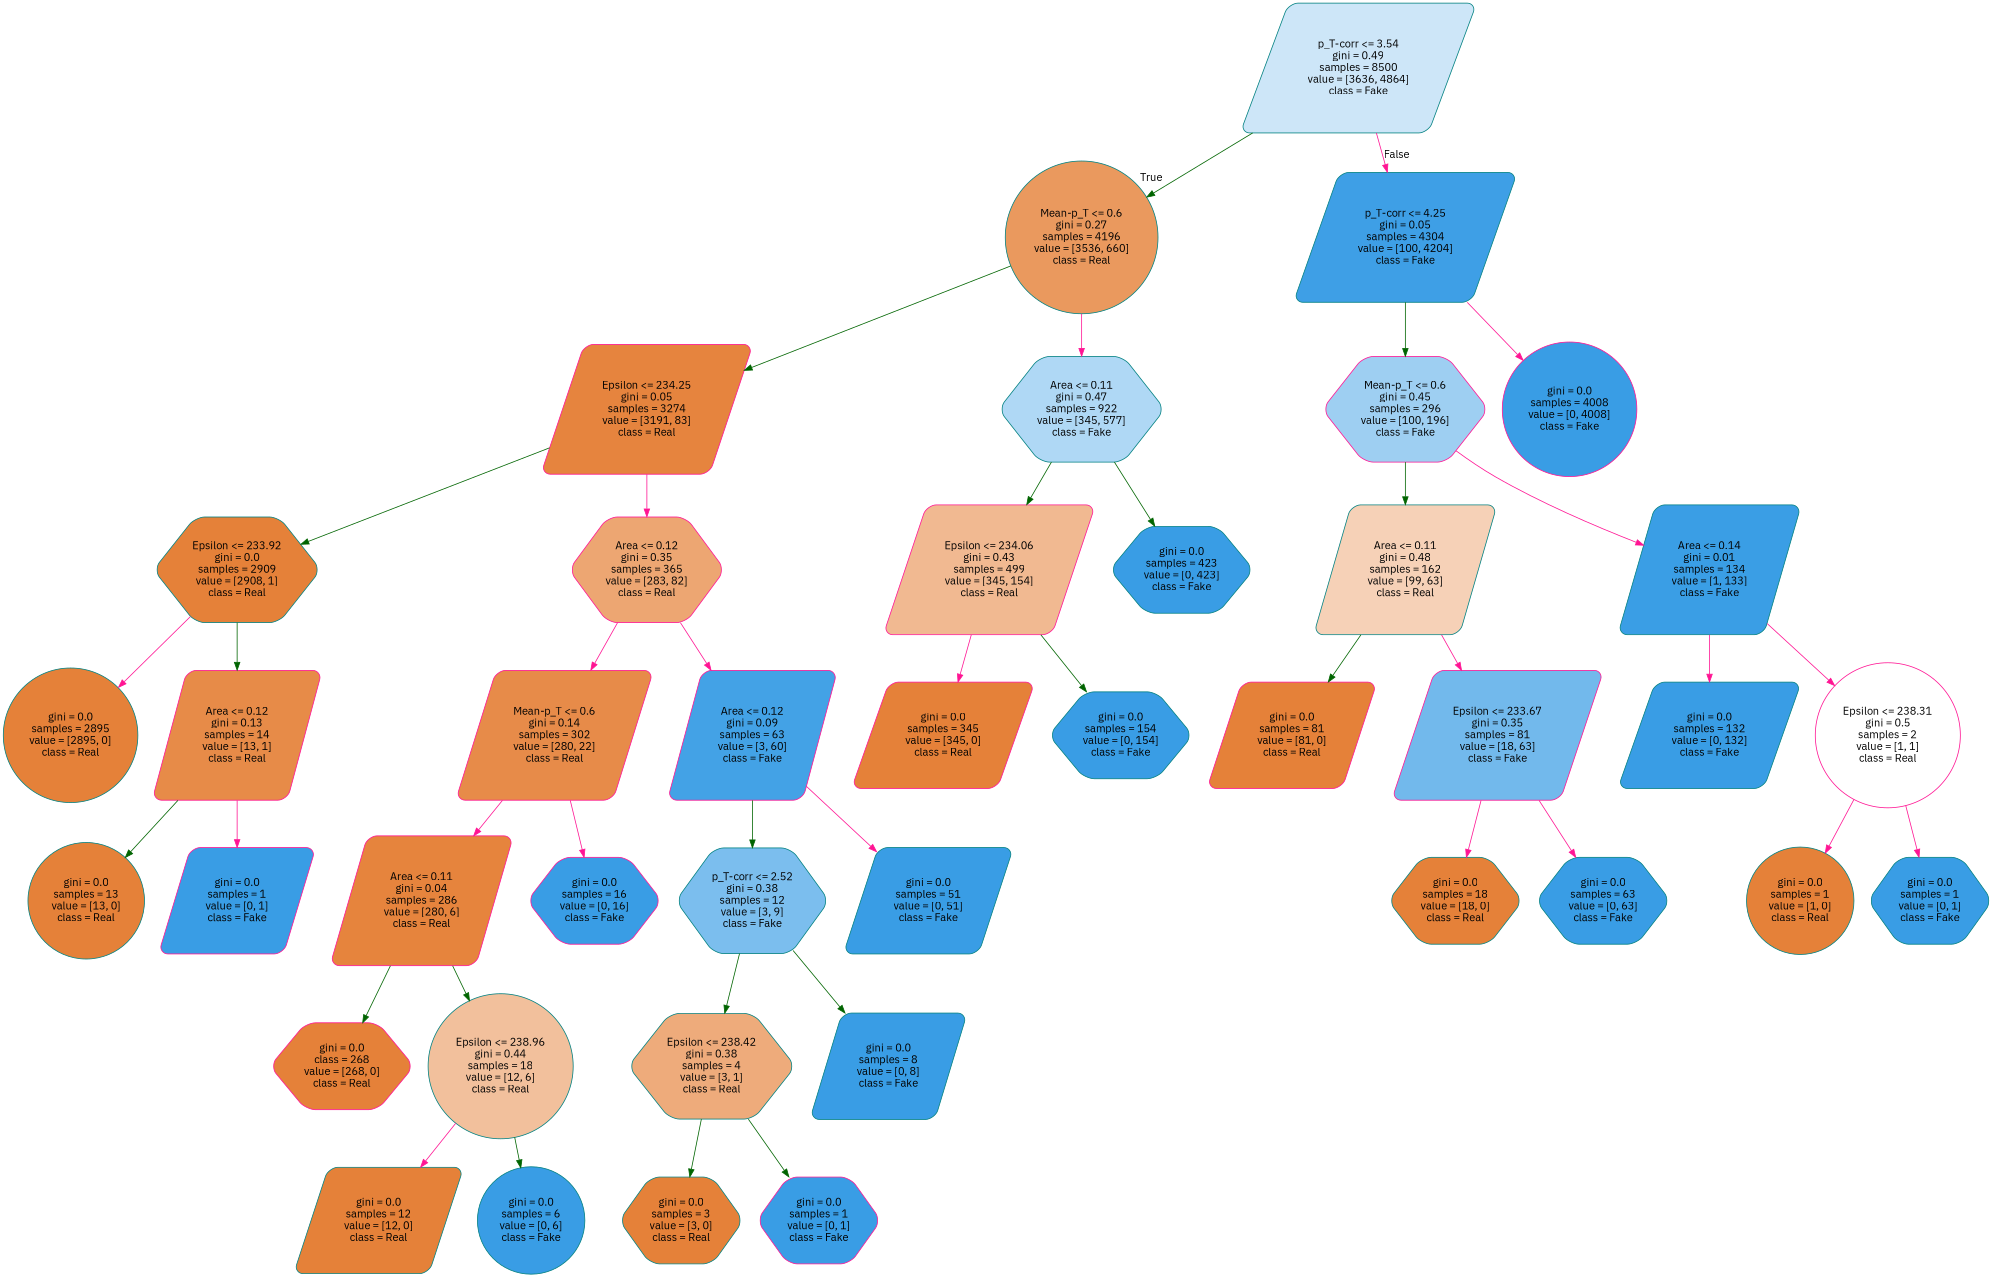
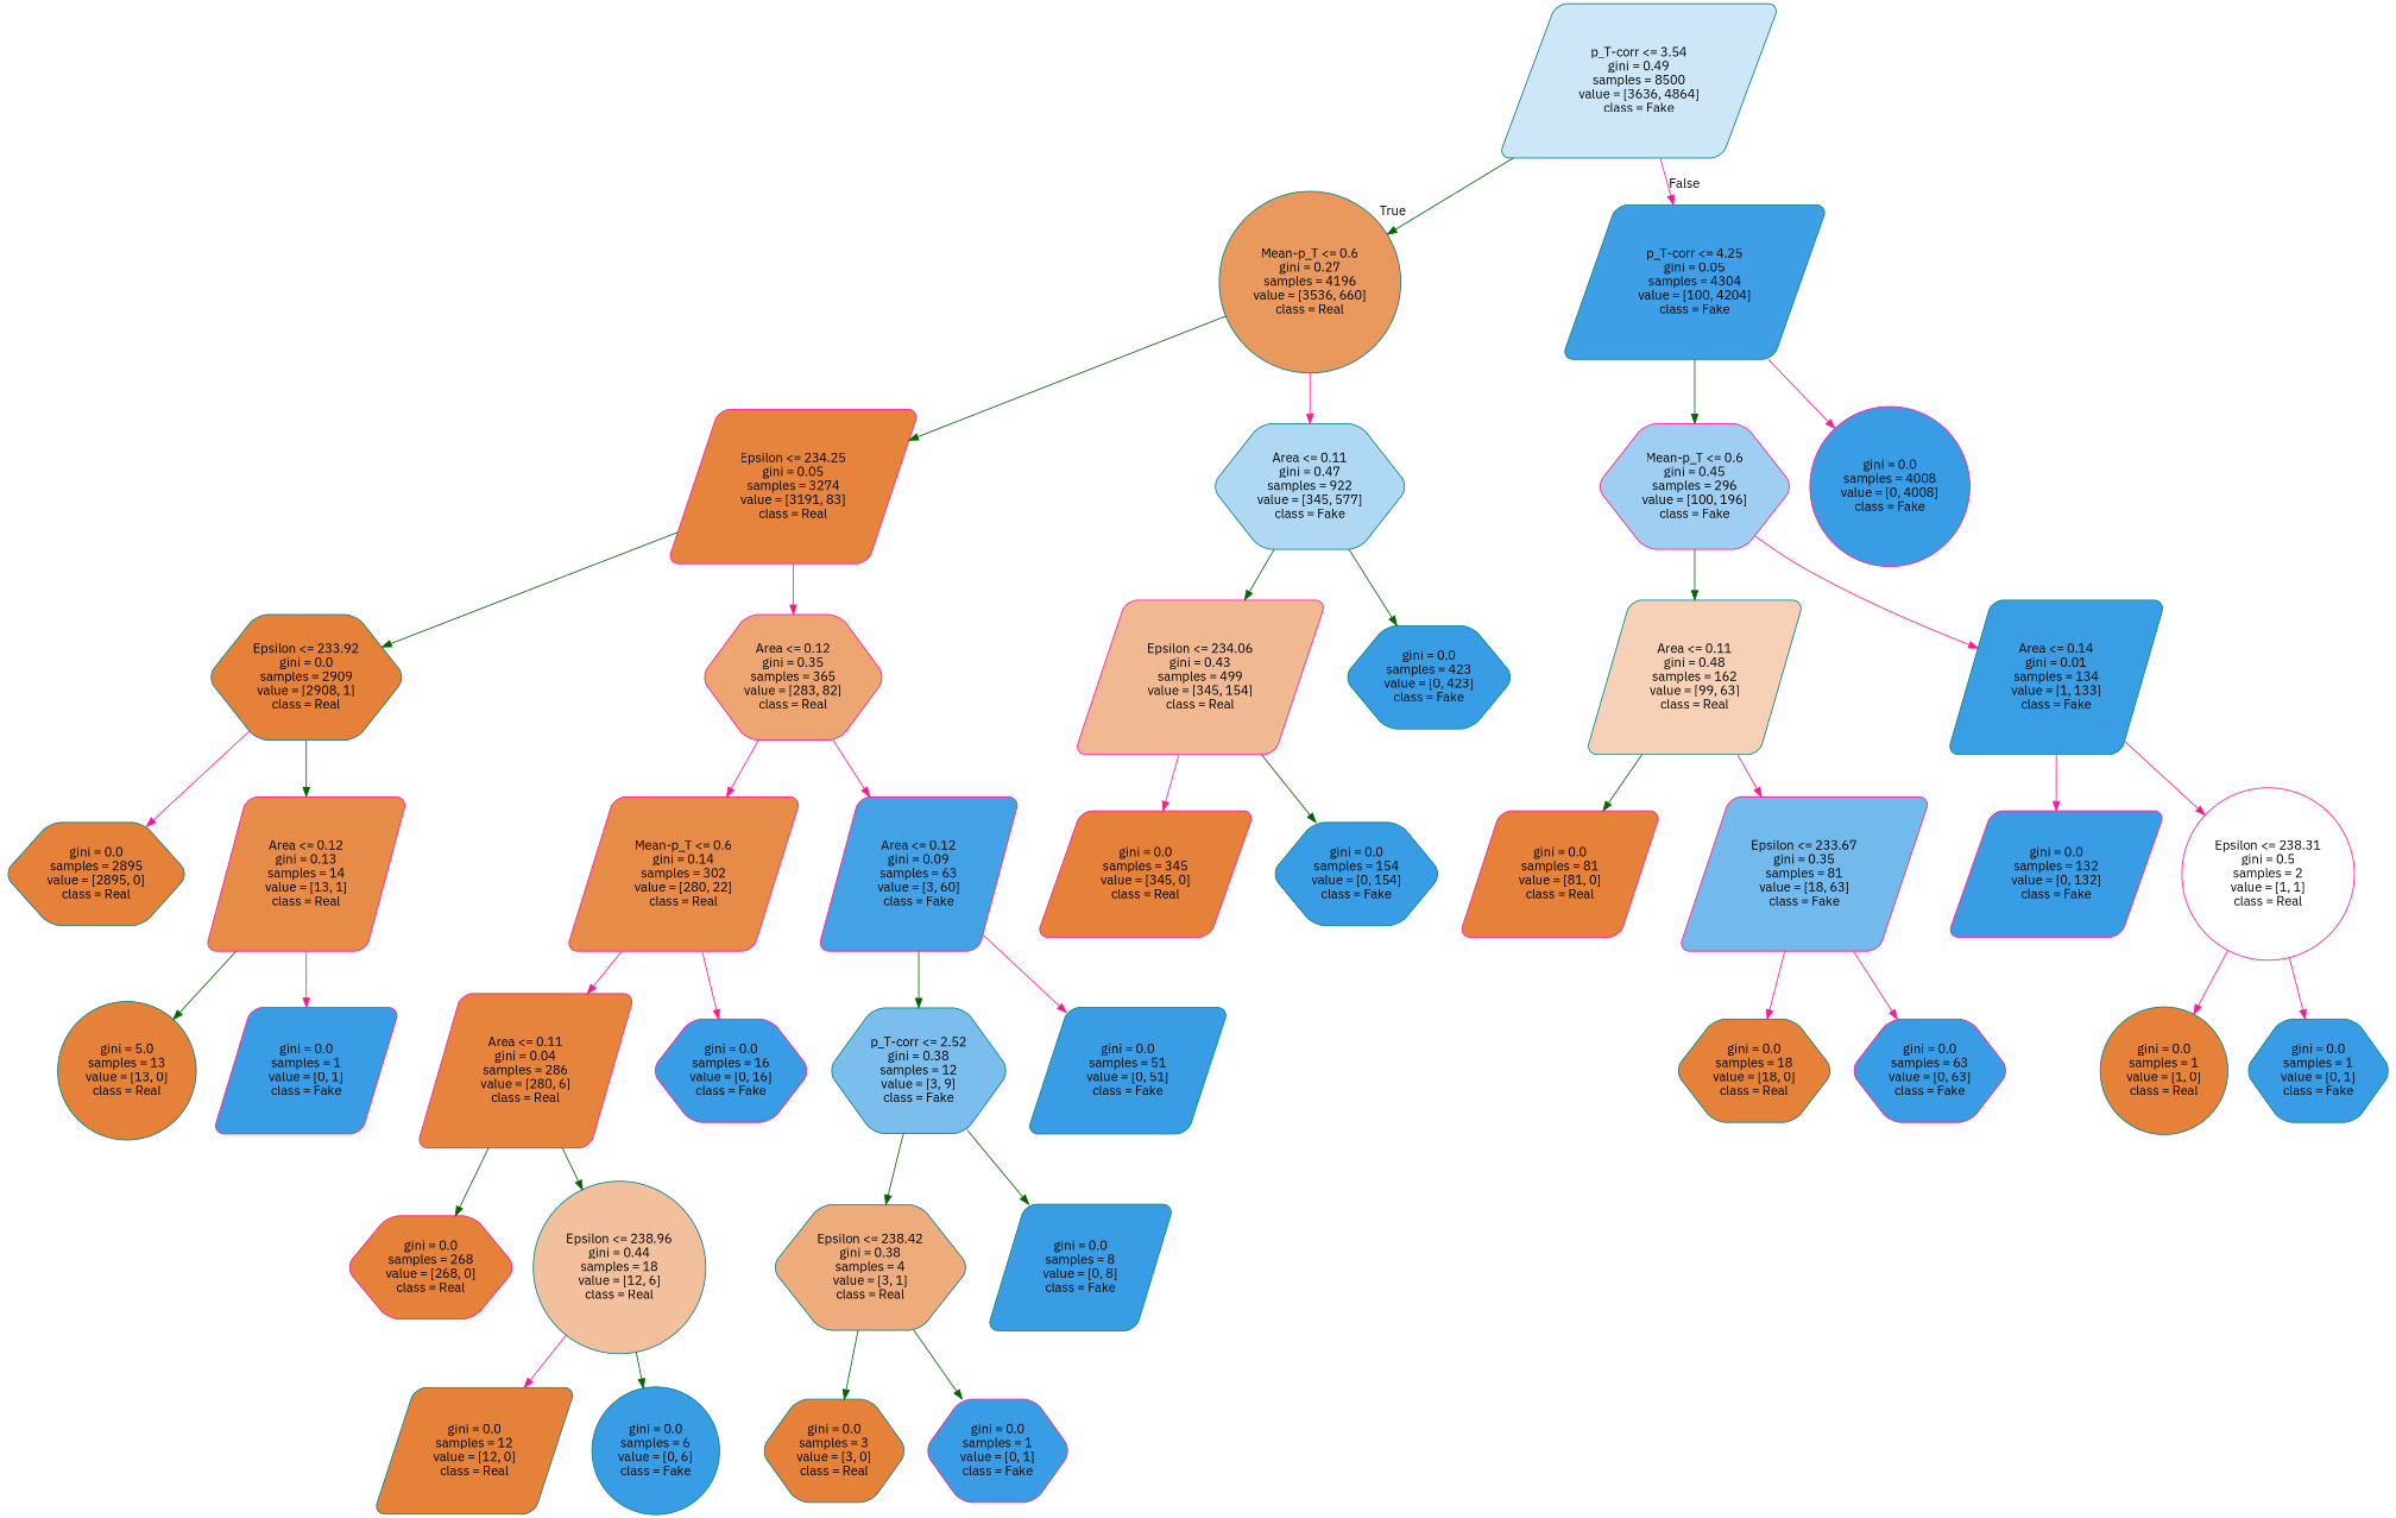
  digraph {
    fontname="IBM Plex Sans"
    node [color=teal fillcolor="#399de5" fontname="IBM Plex Sans" shape=parallelogram style="filled, rounded"]
    edge [color=deeppink fontname="IBM Plex Sans"]
    n1 [fillcolor="#cde6f8" label="p_T-corr <= 3.54\ngini = 0.49\nsamples = 8500\nvalue = [3636, 4864]\nclass = Fake"]
    n2 [fillcolor="#ea995e" label="Mean-p_T <= 0.6\ngini = 0.27\nsamples = 4196\nvalue = [3536, 660]\nclass = Real" shape=circle]
    n3 [fillcolor="#3e9fe6" label="p_T-corr <= 4.25\ngini = 0.05\nsamples = 4304\nvalue = [100, 4204]\nclass = Fake"]
    n4 [color=deeppink fillcolor="#e6843e" label="Epsilon <= 234.25\ngini = 0.05\nsamples = 3274\nvalue = [3191, 83]\nclass = Real"]
    n5 [fillcolor="#afd8f5" label="Area <= 0.11\ngini = 0.47\nsamples = 922\nvalue = [345, 577]\nclass = Fake" shape=hexagon]
    n6 [color=deeppink fillcolor="#9ecff2" label="Mean-p_T <= 0.6\ngini = 0.45\nsamples = 296\nvalue = [100, 196]\nclass = Fake" shape=hexagon]
    n7 [color=deeppink label="gini = 0.0\nsamples = 4008\nvalue = [0, 4008]\nclass = Fake" shape=circle]
    n8 [fillcolor="#e58139" label="Epsilon <= 233.92\ngini = 0.0\nsamples = 2909\nvalue = [2908, 1]\nclass = Real" shape=hexagon]
    n9 [color=deeppink fillcolor="#eda672" label="Area <= 0.12\ngini = 0.35\nsamples = 365\nvalue = [283, 82]\nclass = Real" shape=hexagon]
    n10 [color=deeppink fillcolor="#f1b991" label="Epsilon <= 234.06\ngini = 0.43\nsamples = 499\nvalue = [345, 154]\nclass = Real"]
    n11 [label="gini = 0.0\nsamples = 423\nvalue = [0, 423]\nclass = Fake" shape=hexagon]
-   n12 [fillcolor="#e58139" label="gini = 0.0\nsamples = 2895\nvalue = [2895, 0]\nclass = Real" shape=circle]
+   n12 [fillcolor="#e58139" label="gini = 0.0\nsamples = 2895\nvalue = [2895, 0]\nclass = Real" shape=hexagon]
    n13 [color=deeppink fillcolor="#e78b48" label="Area <= 0.12\ngini = 0.13\nsamples = 14\nvalue = [13, 1]\nclass = Real"]
    n14 [color=deeppink fillcolor="#e78b49" label="Mean-p_T <= 0.6\ngini = 0.14\nsamples = 302\nvalue = [280, 22]\nclass = Real"]
    n15 [color=deeppink fillcolor="#43a2e6" label="Area <= 0.12\ngini = 0.09\nsamples = 63\nvalue = [3, 60]\nclass = Fake"]
-   n16 [fillcolor="#e58139" label="gini = 0.0\nsamples = 13\nvalue = [13, 0]\nclass = Real" shape=circle]
+   n16 [fillcolor="#e58139" label="gini = 5.0\nsamples = 13\nvalue = [13, 0]\nclass = Real" shape=circle]
    n17 [color=deeppink label="gini = 0.0\nsamples = 1\nvalue = [0, 1]\nclass = Fake"]
    n18 [color=deeppink fillcolor="#e6843d" label="Area <= 0.11\ngini = 0.04\nsamples = 286\nvalue = [280, 6]\nclass = Real"]
    n19 [color=deeppink label="gini = 0.0\nsamples = 16\nvalue = [0, 16]\nclass = Fake" shape=hexagon]
    n20 [fillcolor="#7bbeee" label="p_T-corr <= 2.52\ngini = 0.38\nsamples = 12\nvalue = [3, 9]\nclass = Fake" shape=hexagon]
    n21 [label="gini = 0.0\nsamples = 51\nvalue = [0, 51]\nclass = Fake"]
-   n22 [color=deeppink fillcolor="#e58139" label="gini = 0.0\nclass = 268\nvalue = [268, 0]\nclass = Real" shape=hexagon]
+   n22 [color=deeppink fillcolor="#e58139" label="gini = 0.0\nsamples = 268\nvalue = [268, 0]\nclass = Real" shape=hexagon]
    n23 [fillcolor="#f2c09c" label="Epsilon <= 238.96\ngini = 0.44\nsamples = 18\nvalue = [12, 6]\nclass = Real" shape=circle]
    n24 [fillcolor="#e58139" label="gini = 0.0\nsamples = 12\nvalue = [12, 0]\nclass = Real"]
    n25 [label="gini = 0.0\nsamples = 6\nvalue = [0, 6]\nclass = Fake" shape=circle]
    n26 [fillcolor="#eeab7b" label="Epsilon <= 238.42\ngini = 0.38\nsamples = 4\nvalue = [3, 1]\nclass = Real" shape=hexagon]
    n27 [label="gini = 0.0\nsamples = 8\nvalue = [0, 8]\nclass = Fake"]
    n28 [fillcolor="#e58139" label="gini = 0.0\nsamples = 3\nvalue = [3, 0]\nclass = Real" shape=hexagon]
    n29 [color=deeppink label="gini = 0.0\nsamples = 1\nvalue = [0, 1]\nclass = Fake" shape=hexagon]
    n30 [color=deeppink fillcolor="#e58139" label="gini = 0.0\nsamples = 345\nvalue = [345, 0]\nclass = Real"]
    n31 [label="gini = 0.0\nsamples = 154\nvalue = [0, 154]\nclass = Fake" shape=hexagon]
    n32 [fillcolor="#f6d1b7" label="Area <= 0.11\ngini = 0.48\nsamples = 162\nvalue = [99, 63]\nclass = Real"]
    n33 [fillcolor="#3a9ee5" label="Area <= 0.14\ngini = 0.01\nsamples = 134\nvalue = [1, 133]\nclass = Fake"]
    n34 [color=deeppink fillcolor="#e58139" label="gini = 0.0\nsamples = 81\nvalue = [81, 0]\nclass = Real"]
    n35 [color=deeppink fillcolor="#72b9ec" label="Epsilon <= 233.67\ngini = 0.35\nsamples = 81\nvalue = [18, 63]\nclass = Fake"]
-   n36 [label="gini = 0.0\nsamples = 132\nvalue = [0, 132]\nclass = Fake"]
+   n36 [color=deeppink label="gini = 0.0\nsamples = 132\nvalue = [0, 132]\nclass = Fake"]
    n37 [color=deeppink fillcolor="#ffffff" label="Epsilon <= 238.31\ngini = 0.5\nsamples = 2\nvalue = [1, 1]\nclass = Real" shape=circle]
    n38 [fillcolor="#e58139" label="gini = 0.0\nsamples = 18\nvalue = [18, 0]\nclass = Real" shape=hexagon]
-   n39 [label="gini = 0.0\nsamples = 63\nvalue = [0, 63]\nclass = Fake" shape=hexagon]
+   n39 [color=deeppink label="gini = 0.0\nsamples = 63\nvalue = [0, 63]\nclass = Fake" shape=hexagon]
    n40 [fillcolor="#e58139" label="gini = 0.0\nsamples = 1\nvalue = [1, 0]\nclass = Real" shape=circle]
    n41 [label="gini = 0.0\nsamples = 1\nvalue = [0, 1]\nclass = Fake" shape=hexagon]
    n1 -> n2 [color=darkgreen headlabel=True labelangle=45 labeldistance=2.5]
    n1 -> n3 [headlabel=False labelangle=-45 labeldistance=2.5]
    n2 -> n4 [color=darkgreen]
    n2 -> n5
    n3 -> n6 [color=darkgreen]
    n3 -> n7
    n4 -> n8 [color=darkgreen]
    n4 -> n9
    n5 -> n10 [color=darkgreen]
    n5 -> n11 [color=darkgreen]
    n6 -> n32 [color=darkgreen]
    n6 -> n33
    n8 -> n12
    n8 -> n13 [color=darkgreen]
    n9 -> n14
    n9 -> n15
    n10 -> n30
    n10 -> n31 [color=darkgreen]
    n13 -> n16 [color=darkgreen]
    n13 -> n17
    n14 -> n18
    n14 -> n19
    n15 -> n20 [color=darkgreen]
    n15 -> n21
    n18 -> n22 [color=darkgreen]
    n18 -> n23 [color=darkgreen]
    n20 -> n26 [color=darkgreen]
    n20 -> n27 [color=darkgreen]
    n23 -> n24
    n23 -> n25 [color=darkgreen]
    n26 -> n28 [color=darkgreen]
    n26 -> n29 [color=darkgreen]
    n32 -> n34 [color=darkgreen]
    n32 -> n35
    n33 -> n36
    n33 -> n37
    n35 -> n38
    n35 -> n39
    n37 -> n40
    n37 -> n41
  }
